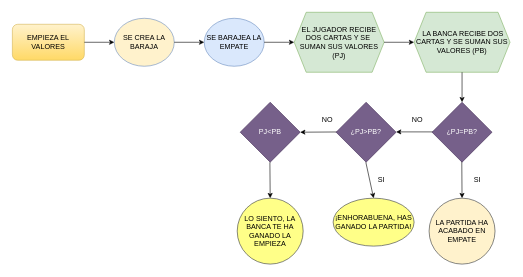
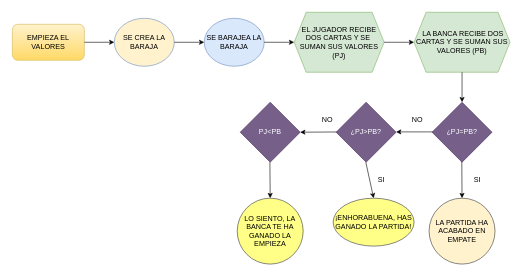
  <mxCell id="0" />
  <mxCell id="1" parent="0" />
  <mxCell id="2" value="EMPIEZA EL VALORES" style="rounded=1;whiteSpace=wrap;html=1;fillColor=#fff2cc;gradientColor=#ffd966;strokeColor=#d6b656;" vertex="1" parent="1"><mxGeometry x="20" y="40" width="120" height="60" as="geometry" /></mxCell>
  <mxCell id="3" value="" style="endArrow=classic;html=1;rounded=0;" edge="1" parent="1" target="4"><mxGeometry width="50" height="50" relative="1" as="geometry"><mxPoint x="140" y="70" as="sourcePoint" /><mxPoint x="210" y="70" as="targetPoint" /></mxGeometry></mxCell>
  <mxCell id="4" value="SE CREA LA &lt;br&gt;BARAJA" style="ellipse;whiteSpace=wrap;html=1;fillColor=#fff2cc;strokeColor=#6c8ebf;" vertex="1" parent="1"><mxGeometry x="190" y="30" width="100" height="80" as="geometry" /></mxCell>
  <mxCell id="5" value="" style="endArrow=classic;html=1;rounded=0;" edge="1" parent="1" target="6"><mxGeometry width="50" height="50" relative="1" as="geometry"><mxPoint x="290" y="70" as="sourcePoint" /><mxPoint x="350" y="70" as="targetPoint" /></mxGeometry></mxCell>
- <mxCell id="6" value="SE BARAJEA LA EMPATE" style="ellipse;whiteSpace=wrap;html=1;fillColor=#dae8fc;strokeColor=#6c8ebf;" vertex="1" parent="1"><mxGeometry x="340" y="30" width="100" height="80" as="geometry" /></mxCell>
+ <mxCell id="6" value="SE BARAJEA LA BARAJA" style="ellipse;whiteSpace=wrap;html=1;fillColor=#dae8fc;strokeColor=#6c8ebf;" vertex="1" parent="1"><mxGeometry x="340" y="30" width="100" height="80" as="geometry" /></mxCell>
  <mxCell id="7" value="" style="endArrow=classic;html=1;rounded=0;" edge="1" parent="1" target="8"><mxGeometry width="50" height="50" relative="1" as="geometry"><mxPoint x="440" y="70" as="sourcePoint" /><mxPoint x="500" y="70" as="targetPoint" /></mxGeometry></mxCell>
  <mxCell id="8" value="EL JUGADOR RECIBE DOS CARTAS Y SE&amp;nbsp; SUMAN SUS VALORES (PJ)" style="shape=hexagon;perimeter=hexagonPerimeter2;whiteSpace=wrap;html=1;fixedSize=1;fillColor=#d5e8d4;strokeColor=#82b366;" vertex="1" parent="1"><mxGeometry x="490" y="20" width="150" height="100" as="geometry" /></mxCell>
  <mxCell id="9" value="" style="endArrow=classic;html=1;rounded=0;" edge="1" parent="1" target="10"><mxGeometry width="50" height="50" relative="1" as="geometry"><mxPoint x="640" y="70" as="sourcePoint" /><mxPoint x="640" y="70" as="targetPoint" /></mxGeometry></mxCell>
  <mxCell id="10" value="&amp;nbsp;LA BANCA RECIBE DOS CARTAS Y SE SUMAN SUS VALORES (PB)" style="shape=hexagon;perimeter=hexagonPerimeter2;whiteSpace=wrap;html=1;fixedSize=1;fillColor=#d5e8d4;strokeColor=#82b366;" vertex="1" parent="1"><mxGeometry x="690" y="20" width="160" height="100" as="geometry" /></mxCell>
  <mxCell id="11" value="" style="endArrow=classic;html=1;rounded=0;entryX=0.5;entryY=0;entryDx=0;entryDy=0;" edge="1" parent="1" target="13"><mxGeometry width="50" height="50" relative="1" as="geometry"><mxPoint x="769.5" y="260" as="sourcePoint" /><mxPoint x="769.5" y="320" as="targetPoint" /></mxGeometry></mxCell>
  <mxCell id="12" value="SI" style="text;html=1;align=center;verticalAlign=middle;resizable=0;points=[];autosize=1;strokeColor=none;fillColor=none;" vertex="1" parent="1"><mxGeometry x="780" y="290" width="30" height="20" as="geometry" /></mxCell>
  <mxCell id="13" value="LA PARTIDA HA ACABADO EN EMPATE" style="ellipse;whiteSpace=wrap;html=1;aspect=fixed;fillColor=#fff2cc;strokeColor=#36393d;" vertex="1" parent="1"><mxGeometry x="715" y="330" width="110" height="110" as="geometry" /></mxCell>
  <mxCell id="14" value="" style="endArrow=classic;html=1;rounded=0;" edge="1" parent="1"><mxGeometry width="50" height="50" relative="1" as="geometry"><mxPoint x="730" y="219.5" as="sourcePoint" /><mxPoint x="660" y="219.5" as="targetPoint" /></mxGeometry></mxCell>
  <mxCell id="15" value="" style="endArrow=classic;html=1;rounded=0;entryX=0.5;entryY=0;entryDx=0;entryDy=0;" edge="1" parent="1" target="17"><mxGeometry width="50" height="50" relative="1" as="geometry"><mxPoint x="609.5" y="270" as="sourcePoint" /><mxPoint x="609.5" y="330" as="targetPoint" /></mxGeometry></mxCell>
  <mxCell id="16" value="SI" style="text;html=1;align=center;verticalAlign=middle;resizable=0;points=[];autosize=1;strokeColor=none;fillColor=none;" vertex="1" parent="1"><mxGeometry x="620" y="290" width="30" height="20" as="geometry" /></mxCell>
  <mxCell id="17" value="¡ENHORABUENA, HAS GANADO LA PARTIDA!" style="ellipse;whiteSpace=wrap;html=1;aspect=fixed;fillColor=#ffff88;strokeColor=#36393d;" vertex="1" parent="1"><mxGeometry x="555" y="330" width="135" height="80" as="geometry" /></mxCell>
  <mxCell id="18" value="NO" style="text;html=1;align=center;verticalAlign=middle;resizable=0;points=[];autosize=1;strokeColor=none;fillColor=none;" vertex="1" parent="1"><mxGeometry x="680" y="190" width="30" height="20" as="geometry" /></mxCell>
  <mxCell id="19" value="" style="endArrow=classic;html=1;rounded=0;" edge="1" parent="1"><mxGeometry width="50" height="50" relative="1" as="geometry"><mxPoint x="580" y="219.5" as="sourcePoint" /><mxPoint x="500" y="220" as="targetPoint" /></mxGeometry></mxCell>
  <mxCell id="20" value="NO" style="text;html=1;align=center;verticalAlign=middle;resizable=0;points=[];autosize=1;strokeColor=none;fillColor=none;" vertex="1" parent="1"><mxGeometry x="530" y="190" width="30" height="20" as="geometry" /></mxCell>
  <mxCell id="21" value="PJ&amp;lt;PB" style="rhombus;whiteSpace=wrap;html=1;fillColor=#76608a;fontColor=#ffffff;strokeColor=#432D57;" vertex="1" parent="1"><mxGeometry x="400" y="170" width="100" height="100" as="geometry" /></mxCell>
  <mxCell id="22" value="¿PJ=PB?" style="rhombus;whiteSpace=wrap;html=1;fillColor=#76608a;fontColor=#ffffff;strokeColor=#432D57;" vertex="1" parent="1"><mxGeometry x="720" y="170" width="100" height="100" as="geometry" /></mxCell>
  <mxCell id="23" value="¿PJ&amp;gt;PB?" style="rhombus;whiteSpace=wrap;html=1;fillColor=#76608a;fontColor=#ffffff;strokeColor=#432D57;" vertex="1" parent="1"><mxGeometry x="560" y="170" width="100" height="100" as="geometry" /></mxCell>
  <mxCell id="24" value="" style="endArrow=classic;html=1;rounded=0;" edge="1" parent="1"><mxGeometry width="50" height="50" relative="1" as="geometry"><mxPoint x="770" y="120" as="sourcePoint" /><mxPoint x="770" y="170" as="targetPoint" /></mxGeometry></mxCell>
  <mxCell id="25" value="" style="endArrow=classic;html=1;rounded=0;" edge="1" parent="1"><mxGeometry width="50" height="50" relative="1" as="geometry"><mxPoint x="449.5" y="270" as="sourcePoint" /><mxPoint x="450" y="330" as="targetPoint" /></mxGeometry></mxCell>
  <mxCell id="26" value="LO SIENTO, LA BANCA TE HA GANADO LA EMPIEZA" style="ellipse;whiteSpace=wrap;html=1;aspect=fixed;fillColor=#ffff88;strokeColor=#36393d;" vertex="1" parent="1"><mxGeometry x="395" y="330" width="110" height="110" as="geometry" /></mxCell>
